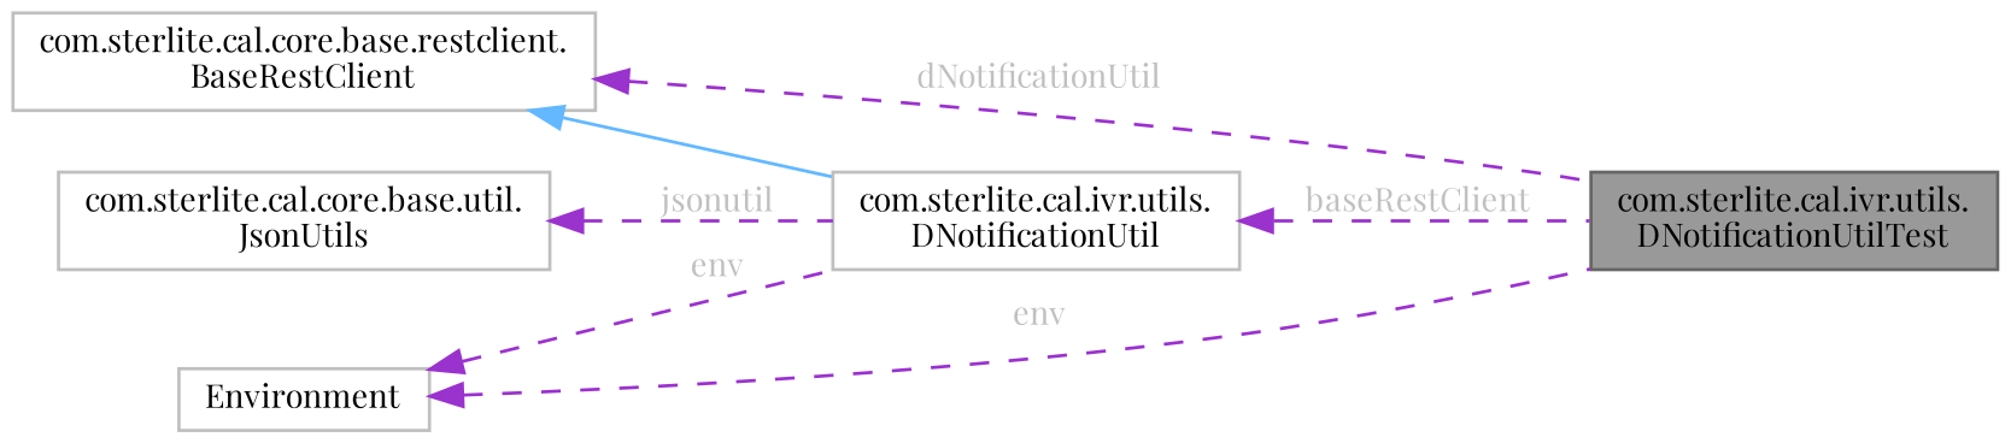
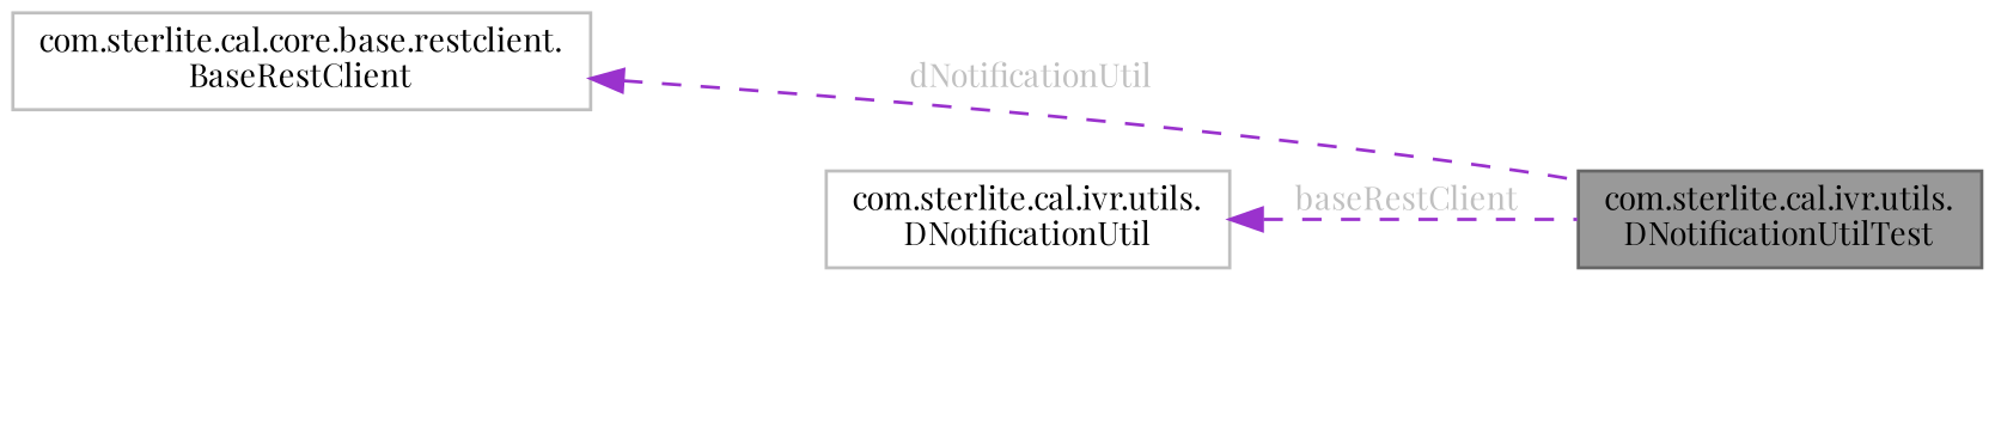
  digraph {
    fontname="Playfair Display"
    rankdir=LR
    node [color=grey75 fillcolor=white fontname="Playfair Display" fontsize=10 shape=box style=filled]
    edge [color=darkorchid3 dir=back fontcolor=grey fontname="Playfair Display" fontsize=10 labelfontname=Helvetica labelfontsize=10 style=dashed]
    n1 [color=gray40 fillcolor=grey60 fontcolor=black height=0.2 label="com.sterlite.cal.ivr.utils.\lDNotificationUtilTest" width=0.4]
    n2 [height=0.2 label="com.sterlite.cal.ivr.utils.\lDNotificationUtil" width=0.4]
    n3 [height=0.2 label="com.sterlite.cal.core.base.restclient.\lBaseRestClient" width=0.4]
-   n4 [height=0.2 label=Environment width=0.4]
-   n5 [height=0.2 label="com.sterlite.cal.core.base.util.\lJsonUtils" width=0.4]
    n2 -> n1 [label=" baseRestClient"]
    n3 -> n1 [label=" dNotificationUtil"]
-   n3 -> n2 [color=steelblue1 style=solid fontcolor=""]
-   n4 -> n1 [label=" env"]
-   n4 -> n2 [label=" env"]
-   n5 -> n2 [label=" jsonutil"]
  }
